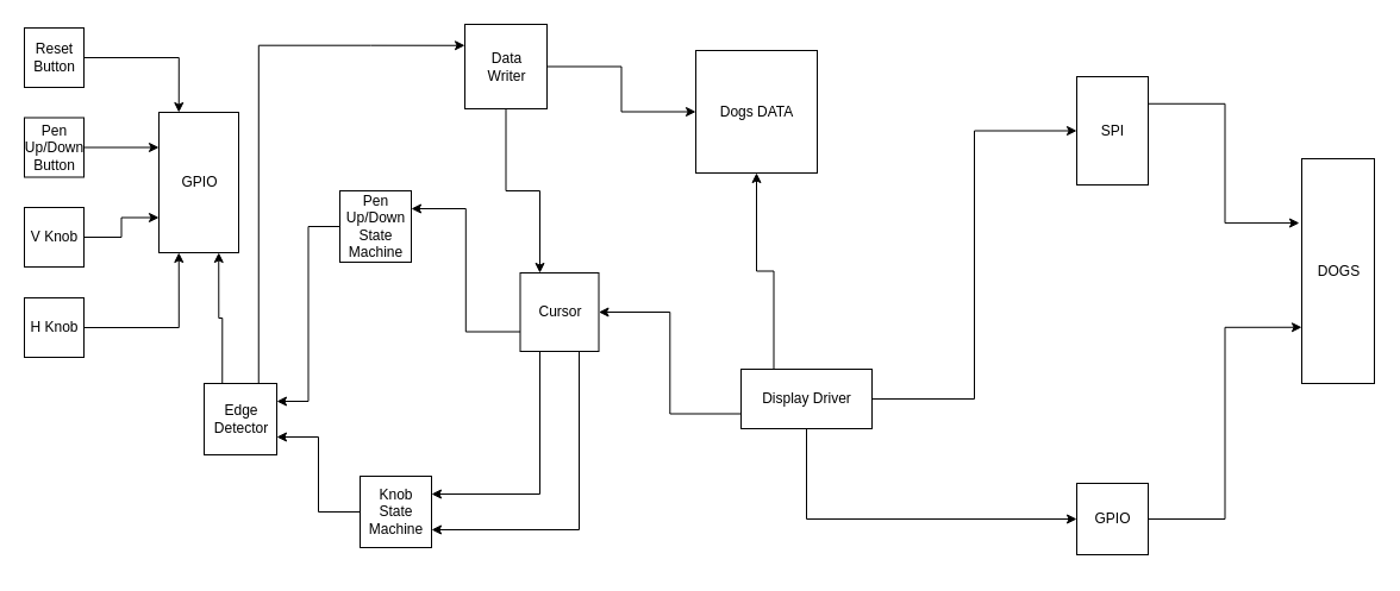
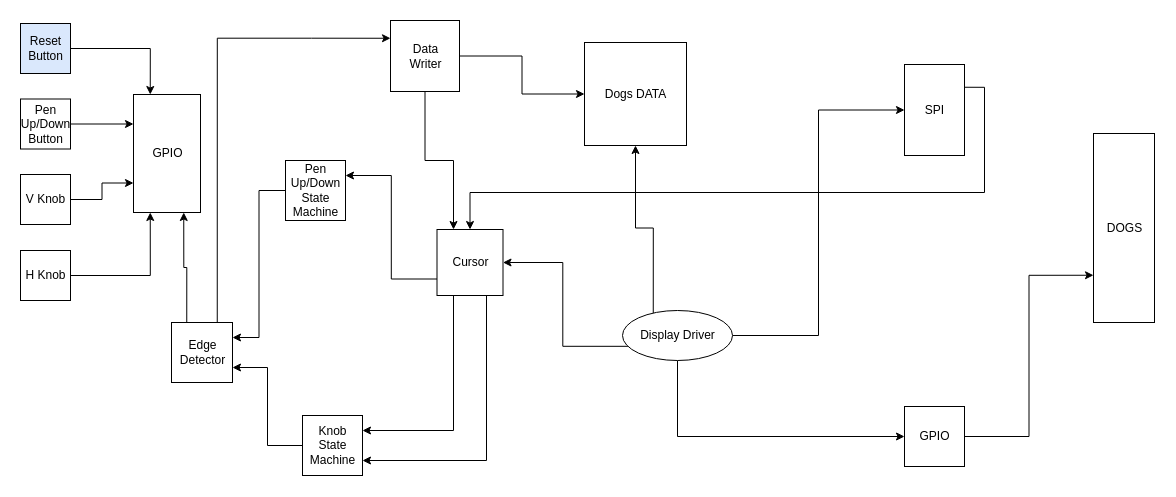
  <mxCell id="0" />
  <mxCell id="1" parent="0" />
  <mxCell id="2" style="edgeStyle=orthogonalEdgeStyle;rounded=0;orthogonalLoop=1;jettySize=auto;html=1;entryX=0;entryY=0.75;entryDx=0;entryDy=0;" edge="1" parent="1" source="3" target="11"><mxGeometry relative="1" as="geometry" /></mxCell>
  <mxCell id="3" value="V Knob" style="html=1;" vertex="1" parent="1"><mxGeometry x="20" y="174" width="50" height="50" as="geometry" /></mxCell>
  <mxCell id="4" style="edgeStyle=orthogonalEdgeStyle;rounded=0;orthogonalLoop=1;jettySize=auto;html=1;exitX=1;exitY=0.5;exitDx=0;exitDy=0;entryX=0.25;entryY=1;entryDx=0;entryDy=0;" edge="1" parent="1" source="5" target="11"><mxGeometry relative="1" as="geometry" /></mxCell>
  <mxCell id="5" value="H Knob" style="html=1;" vertex="1" parent="1"><mxGeometry x="20" y="250" width="50" height="50" as="geometry" /></mxCell>
  <mxCell id="6" style="edgeStyle=orthogonalEdgeStyle;rounded=0;orthogonalLoop=1;jettySize=auto;html=1;entryX=0;entryY=0.25;entryDx=0;entryDy=0;" edge="1" parent="1" source="7" target="11"><mxGeometry relative="1" as="geometry" /></mxCell>
  <mxCell id="7" value="Pen&lt;br&gt;Up/Down&lt;br&gt;Button" style="html=1;" vertex="1" parent="1"><mxGeometry x="20" y="98.5" width="50" height="50" as="geometry" /></mxCell>
  <mxCell id="8" style="edgeStyle=orthogonalEdgeStyle;rounded=0;orthogonalLoop=1;jettySize=auto;html=1;entryX=0.25;entryY=0;entryDx=0;entryDy=0;" edge="1" parent="1" source="9" target="11"><mxGeometry relative="1" as="geometry" /></mxCell>
- <mxCell id="9" value="Reset&lt;br&gt;Button" style="html=1;" vertex="1" parent="1"><mxGeometry x="20" y="23" width="50" height="50" as="geometry" /></mxCell>
+ <mxCell id="9" value="Reset&lt;br&gt;Button" style="html=1;fillColor=#dae8fc;" vertex="1" parent="1"><mxGeometry x="20" y="23" width="50" height="50" as="geometry" /></mxCell>
  <mxCell id="10" value="DOGS" style="html=1;" vertex="1" parent="1"><mxGeometry x="1093" y="133" width="61" height="189" as="geometry" /></mxCell>
  <mxCell id="11" value="GPIO" style="html=1;" vertex="1" parent="1"><mxGeometry x="133" y="94" width="67" height="118" as="geometry" /></mxCell>
  <mxCell id="12" style="edgeStyle=orthogonalEdgeStyle;rounded=0;orthogonalLoop=1;jettySize=auto;html=1;exitX=0;exitY=0.5;exitDx=0;exitDy=0;entryX=1;entryY=0.75;entryDx=0;entryDy=0;" edge="1" parent="1" source="17" target="15"><mxGeometry relative="1" as="geometry" /></mxCell>
  <mxCell id="13" style="edgeStyle=orthogonalEdgeStyle;rounded=0;orthogonalLoop=1;jettySize=auto;html=1;exitX=0.25;exitY=0;exitDx=0;exitDy=0;entryX=0.75;entryY=1;entryDx=0;entryDy=0;" edge="1" parent="1" source="15" target="11"><mxGeometry relative="1" as="geometry" /></mxCell>
  <mxCell id="14" style="edgeStyle=orthogonalEdgeStyle;rounded=0;orthogonalLoop=1;jettySize=auto;html=1;exitX=0.75;exitY=0;exitDx=0;exitDy=0;entryX=0;entryY=0.25;entryDx=0;entryDy=0;" edge="1" parent="1" source="15" target="36"><mxGeometry relative="1" as="geometry" /></mxCell>
  <mxCell id="15" value="Edge&lt;br&gt;Detector" style="html=1;" vertex="1" parent="1"><mxGeometry x="171" y="322" width="61" height="60" as="geometry" /></mxCell>
  <mxCell id="16" style="edgeStyle=orthogonalEdgeStyle;rounded=0;orthogonalLoop=1;jettySize=auto;html=1;exitX=0;exitY=0.5;exitDx=0;exitDy=0;entryX=1;entryY=0.25;entryDx=0;entryDy=0;" edge="1" parent="1" source="18" target="15"><mxGeometry relative="1" as="geometry" /></mxCell>
- <mxCell id="17" value="Knob&lt;br&gt;State&lt;br&gt;Machine" style="html=1;" vertex="1" parent="1"><mxGeometry x="302" y="400" width="60" height="60" as="geometry" /></mxCell>
+ <mxCell id="17" value="Knob&lt;br&gt;State&lt;br&gt;Machine" style="html=1;" vertex="1" parent="1"><mxGeometry x="302" y="415" width="60" height="60" as="geometry" /></mxCell>
  <mxCell id="18" value="Pen&lt;br&gt;Up/Down&lt;br&gt;State&lt;br&gt;Machine" style="html=1;" vertex="1" parent="1"><mxGeometry x="285" y="160" width="60" height="60" as="geometry" /></mxCell>
- <mxCell id="19" style="edgeStyle=orthogonalEdgeStyle;rounded=0;orthogonalLoop=1;jettySize=auto;html=1;exitX=1;exitY=0.25;exitDx=0;exitDy=0;entryX=-0.033;entryY=0.286;entryDx=0;entryDy=0;entryPerimeter=0;" edge="1" parent="1" source="20" target="10"><mxGeometry relative="1" as="geometry" /></mxCell>
+ <mxCell id="19" style="edgeStyle=orthogonalEdgeStyle;rounded=0;orthogonalLoop=1;jettySize=auto;html=1;exitX=1;exitY=0.25;exitDx=0;exitDy=0;" edge="1" parent="1" source="20" target="34"><mxGeometry relative="1" as="geometry" /></mxCell>
  <mxCell id="20" value="SPI" style="html=1;" vertex="1" parent="1"><mxGeometry x="904" y="64" width="60" height="91" as="geometry" /></mxCell>
  <mxCell id="21" style="edgeStyle=orthogonalEdgeStyle;rounded=0;orthogonalLoop=1;jettySize=auto;html=1;exitX=0.25;exitY=0;exitDx=0;exitDy=0;entryX=0.5;entryY=1;entryDx=0;entryDy=0;" edge="1" parent="1" source="25" target="29"><mxGeometry relative="1" as="geometry" /></mxCell>
  <mxCell id="22" style="edgeStyle=orthogonalEdgeStyle;rounded=0;orthogonalLoop=1;jettySize=auto;html=1;exitX=1;exitY=0.5;exitDx=0;exitDy=0;entryX=0;entryY=0.5;entryDx=0;entryDy=0;" edge="1" parent="1" source="25" target="20"><mxGeometry relative="1" as="geometry" /></mxCell>
  <mxCell id="23" style="edgeStyle=orthogonalEdgeStyle;rounded=0;orthogonalLoop=1;jettySize=auto;html=1;exitX=0;exitY=0.75;exitDx=0;exitDy=0;entryX=1;entryY=0.5;entryDx=0;entryDy=0;" edge="1" parent="1" source="25" target="34"><mxGeometry relative="1" as="geometry" /></mxCell>
  <mxCell id="24" style="edgeStyle=orthogonalEdgeStyle;rounded=0;orthogonalLoop=1;jettySize=auto;html=1;entryX=0;entryY=0.5;entryDx=0;entryDy=0;exitX=0.5;exitY=1;exitDx=0;exitDy=0;" edge="1" parent="1" source="25" target="28"><mxGeometry relative="1" as="geometry"><mxPoint x="731" y="336" as="sourcePoint" /></mxGeometry></mxCell>
- <mxCell id="25" value="Display Driver" style="html=1;" vertex="1" parent="1"><mxGeometry x="622" y="310" width="110" height="50" as="geometry" /></mxCell>
+ <mxCell id="25" value="Display Driver" style="ellipse;html=1;" vertex="1" parent="1"><mxGeometry x="622" y="310" width="110" height="50" as="geometry" /></mxCell>
  <mxCell id="26" style="edgeStyle=orthogonalEdgeStyle;rounded=0;orthogonalLoop=1;jettySize=auto;html=1;exitX=0.5;exitY=1;exitDx=0;exitDy=0;" edge="1" parent="1" source="20" target="20"><mxGeometry relative="1" as="geometry" /></mxCell>
  <mxCell id="27" style="edgeStyle=orthogonalEdgeStyle;rounded=0;orthogonalLoop=1;jettySize=auto;html=1;entryX=0;entryY=0.75;entryDx=0;entryDy=0;" edge="1" parent="1" source="28" target="10"><mxGeometry relative="1" as="geometry" /></mxCell>
  <mxCell id="28" value="GPIO" style="html=1;" vertex="1" parent="1"><mxGeometry x="904" y="406" width="60" height="60" as="geometry" /></mxCell>
  <mxCell id="29" value="Dogs DATA" style="html=1;" vertex="1" parent="1"><mxGeometry x="584" y="42" width="102" height="103" as="geometry" /></mxCell>
  <mxCell id="30" style="edgeStyle=orthogonalEdgeStyle;rounded=0;orthogonalLoop=1;jettySize=auto;html=1;entryX=1;entryY=0.75;entryDx=0;entryDy=0;exitX=0.75;exitY=1;exitDx=0;exitDy=0;" edge="1" parent="1" source="34" target="17"><mxGeometry relative="1" as="geometry" /></mxCell>
  <mxCell id="31" style="edgeStyle=orthogonalEdgeStyle;rounded=0;orthogonalLoop=1;jettySize=auto;html=1;exitX=0.25;exitY=1;exitDx=0;exitDy=0;entryX=1;entryY=0.25;entryDx=0;entryDy=0;" edge="1" parent="1" source="34" target="17"><mxGeometry relative="1" as="geometry" /></mxCell>
  <mxCell id="32" style="edgeStyle=orthogonalEdgeStyle;rounded=0;orthogonalLoop=1;jettySize=auto;html=1;exitX=0;exitY=0.75;exitDx=0;exitDy=0;entryX=1;entryY=0.25;entryDx=0;entryDy=0;" edge="1" parent="1" source="34" target="18"><mxGeometry relative="1" as="geometry" /></mxCell>
  <mxCell id="33" style="edgeStyle=orthogonalEdgeStyle;rounded=0;orthogonalLoop=1;jettySize=auto;html=1;exitX=0.5;exitY=1;exitDx=0;exitDy=0;entryX=0.25;entryY=0;entryDx=0;entryDy=0;" edge="1" parent="1" source="36" target="34"><mxGeometry relative="1" as="geometry" /></mxCell>
  <mxCell id="34" value="Cursor" style="html=1;" vertex="1" parent="1"><mxGeometry x="436.5" y="229" width="66" height="66" as="geometry" /></mxCell>
  <mxCell id="35" style="edgeStyle=orthogonalEdgeStyle;rounded=0;orthogonalLoop=1;jettySize=auto;html=1;entryX=0;entryY=0.5;entryDx=0;entryDy=0;" edge="1" parent="1" source="36" target="29"><mxGeometry relative="1" as="geometry" /></mxCell>
  <mxCell id="36" value="Data&lt;br&gt;Writer" style="html=1;" vertex="1" parent="1"><mxGeometry x="390" y="20" width="69" height="71" as="geometry" /></mxCell>
